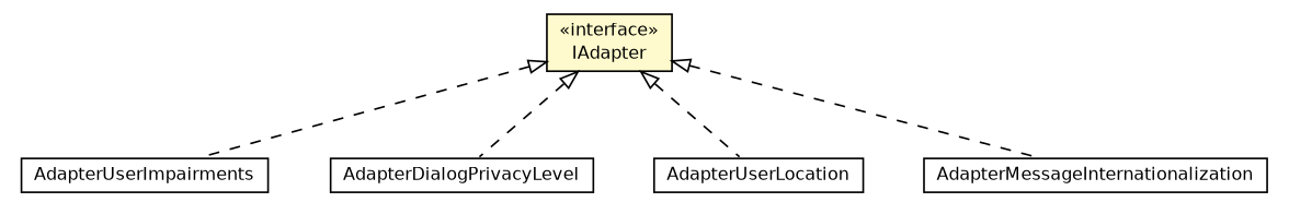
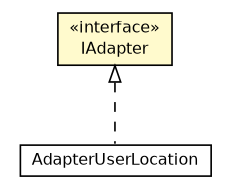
  digraph {
    nodesep=0.25
    ranksep=0.5
    node [fontcolor=black fontname=Helvetica fontsize=10.0 shape=plaintext]
    edge [arrowtail=empty dir=back fontname=Helvetica fontsize=10 headport=p labelfontname=Helvetica labelfontsize=10 style=dashed tailport=p]
-   n1 [label=<<table title="org.universAAL.ui.dm.adapters.AdapterUserImpairments" border="0" cellborder="1" cellspacing="0" cellpadding="2" port="p" href="../adapters/AdapterUserImpairments.html"> 		<tr><td><table border="0" cellspacing="0" cellpadding="1"> <tr><td align="center" balign="center"> AdapterUserImpairments </td></tr> 		</table></td></tr> 		</table>>]
-   n2 [label=<<table title="org.universAAL.ui.dm.adapters.AdapterDialogPrivacyLevel" border="0" cellborder="1" cellspacing="0" cellpadding="2" port="p" href="../adapters/AdapterDialogPrivacyLevel.html"> 		<tr><td><table border="0" cellspacing="0" cellpadding="1"> <tr><td align="center" balign="center"> AdapterDialogPrivacyLevel </td></tr> 		</table></td></tr> 		</table>>]
    n3 [label=<<table title="org.universAAL.ui.dm.adapters.AdapterUserLocation" border="0" cellborder="1" cellspacing="0" cellpadding="2" port="p" href="../adapters/AdapterUserLocation.html"> 		<tr><td><table border="0" cellspacing="0" cellpadding="1"> <tr><td align="center" balign="center"> AdapterUserLocation </td></tr> 		</table></td></tr> 		</table>>]
-   n4 [label=<<table title="org.universAAL.ui.dm.adapters.AdapterMessageInternationalization" border="0" cellborder="1" cellspacing="0" cellpadding="2" port="p" href="../adapters/AdapterMessageInternationalization.html"> 		<tr><td><table border="0" cellspacing="0" cellpadding="1"> <tr><td align="center" balign="center"> AdapterMessageInternationalization </td></tr> 		</table></td></tr> 		</table>>]
    n5 [label=<<table title="org.universAAL.ui.dm.interfaces.IAdapter" border="0" cellborder="1" cellspacing="0" cellpadding="2" port="p" bgcolor="lemonChiffon" href="./IAdapter.html"> 		<tr><td><table border="0" cellspacing="0" cellpadding="1"> <tr><td align="center" balign="center"> &#171;interface&#187; </td></tr> <tr><td align="center" balign="center"> IAdapter </td></tr> 		</table></td></tr> 		</table>>]
-   n5 -> n1
-   n5 -> n2
    n5 -> n3
-   n5 -> n4
  }
